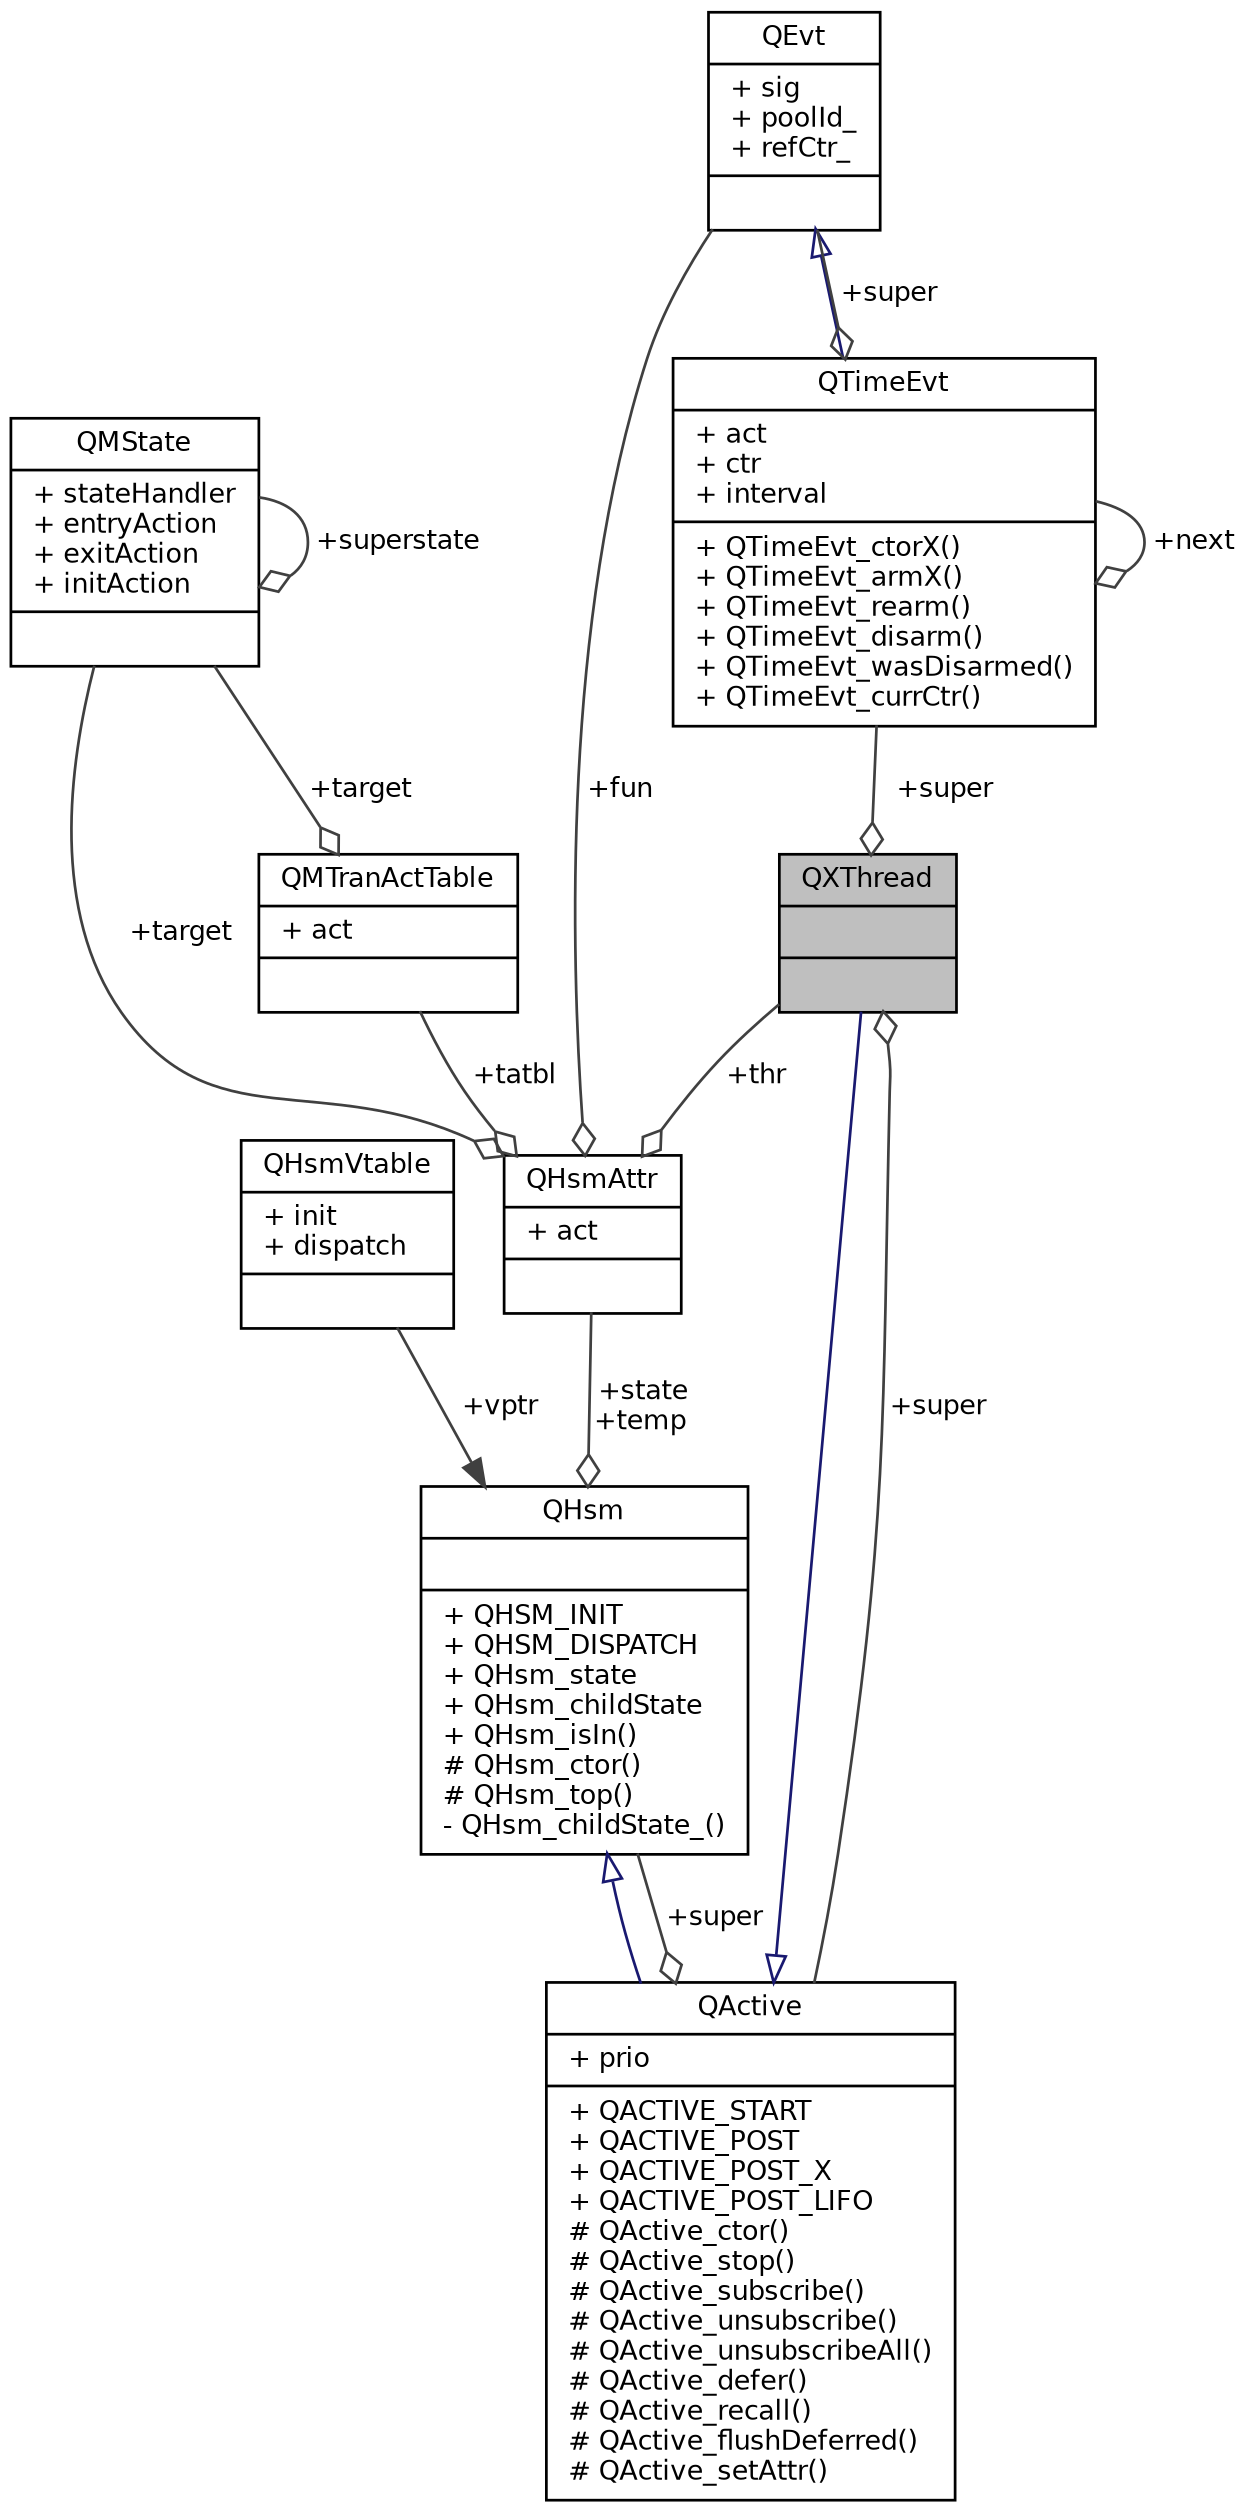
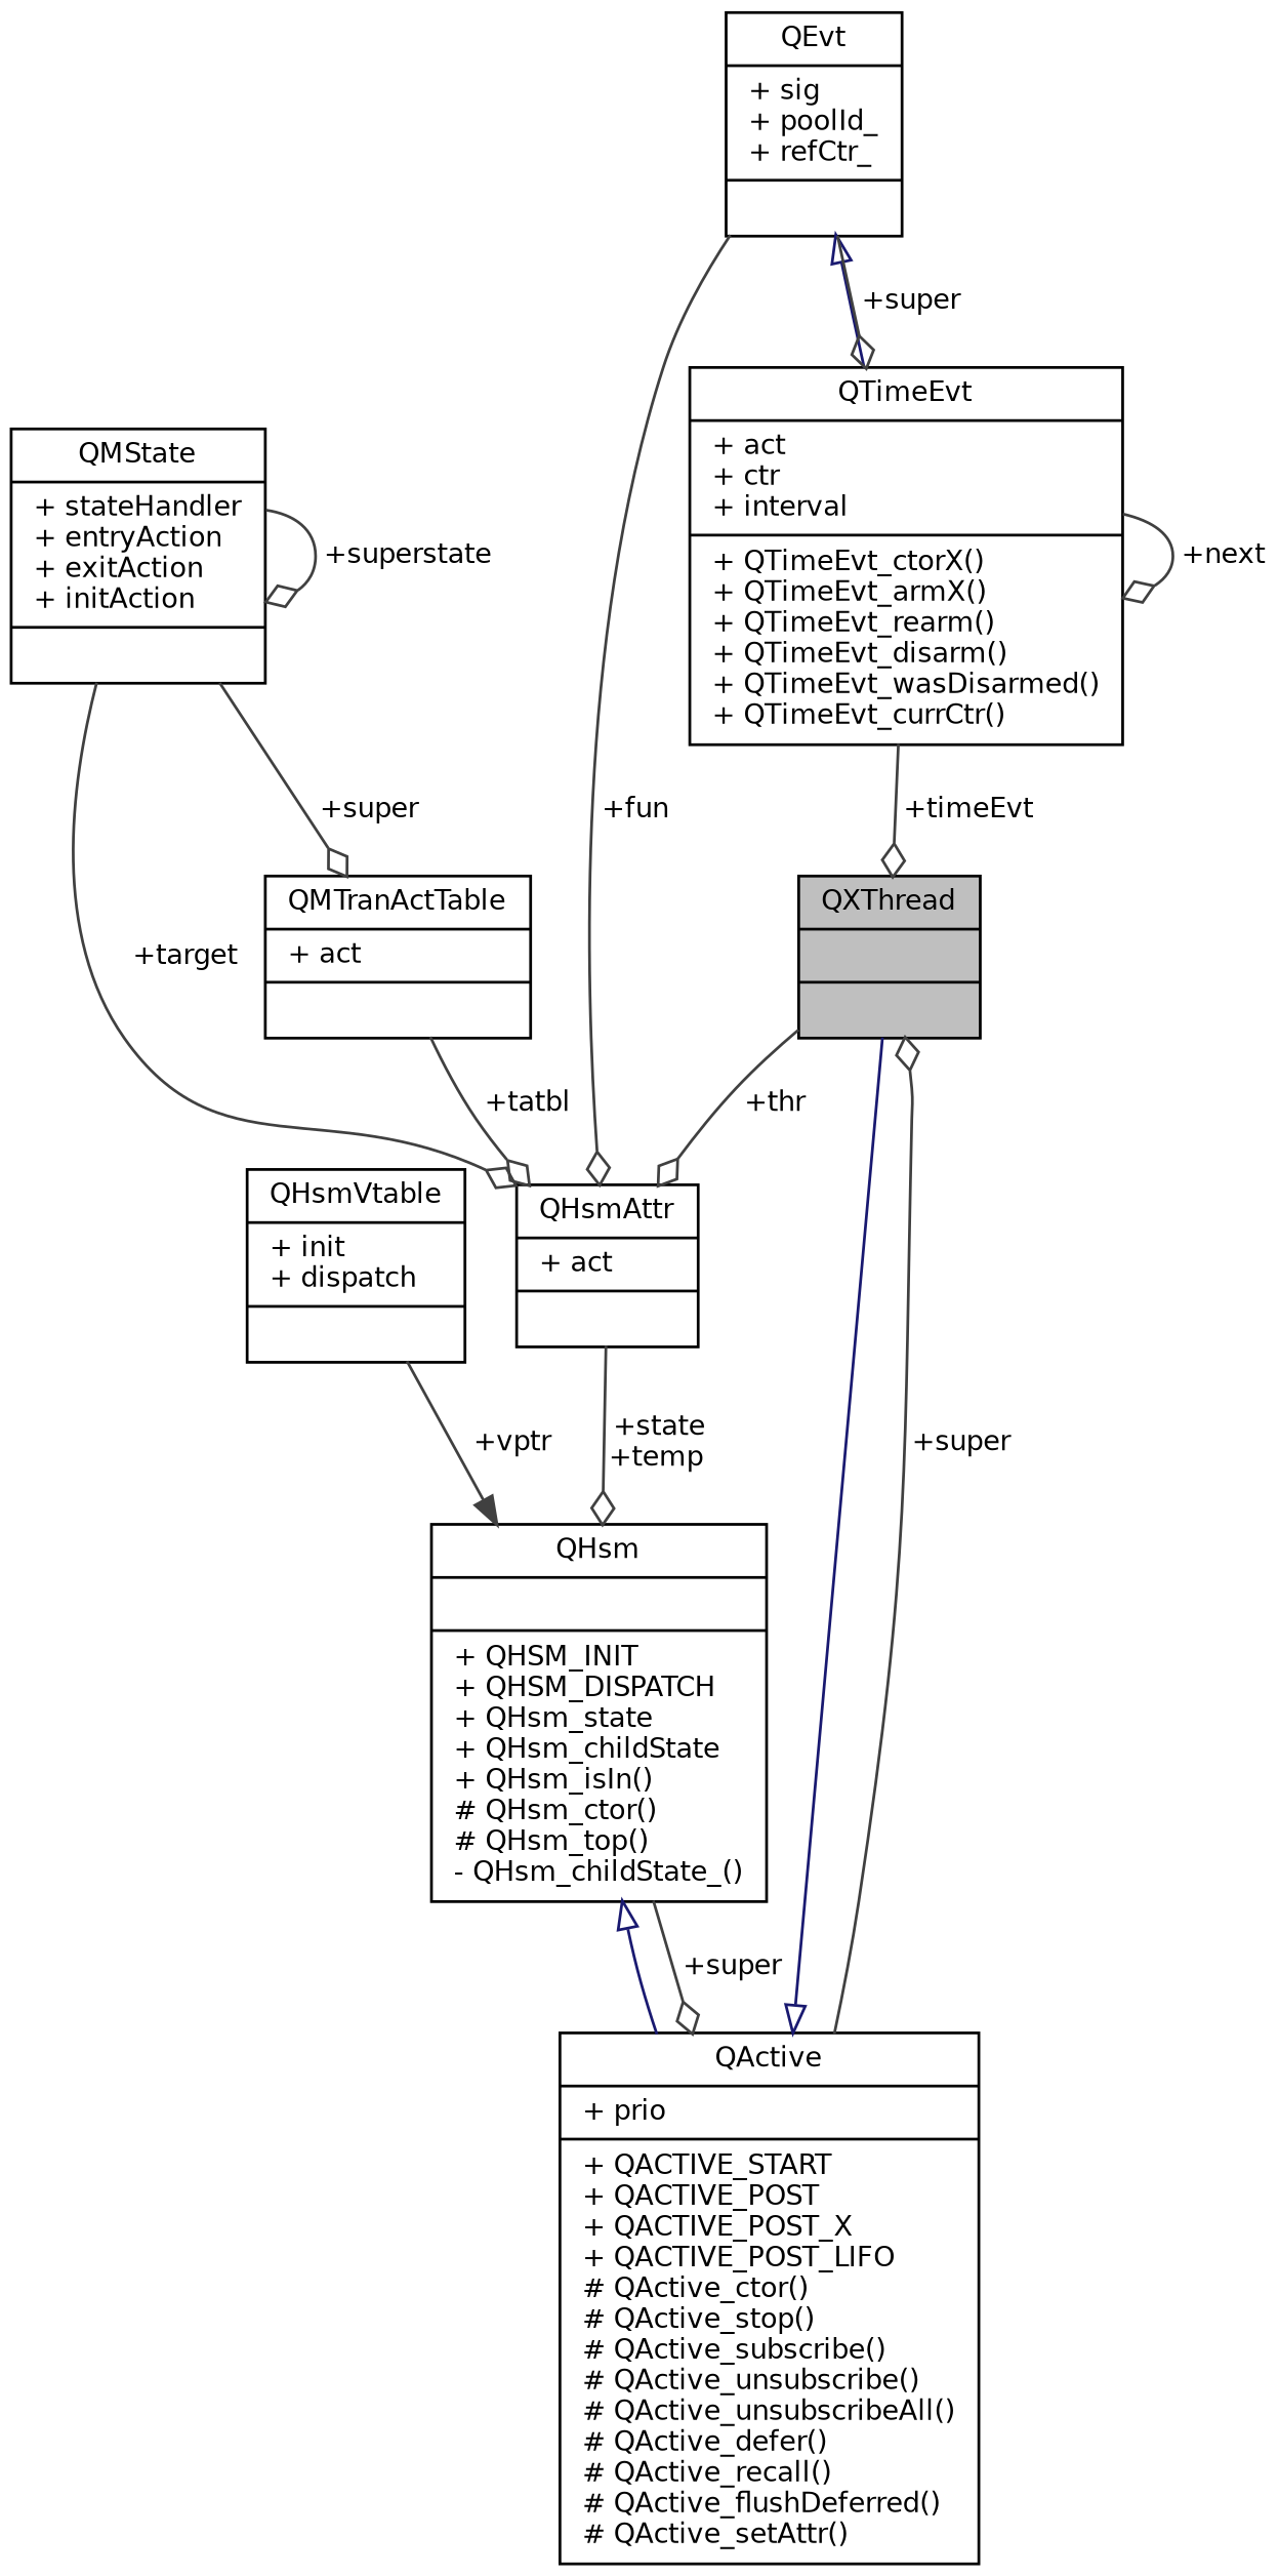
  digraph {
    node [color=black fillcolor=white fontname=Helvetica fontsize=10 shape=record style=filled]
    edge [arrowhead=odiamond color=grey25 fontname=Helvetica fontsize=10 labelfontname=Helvetica labelfontsize=10 style=solid]
    n1 [fillcolor=grey75 fontcolor=black height=0.2 label="{QXThread\n||}" width=0.4]
    n2 [height=0.2 label="{QHsmAttr\n|+ act\l|}" width=0.4]
    n3 [height=0.2 label="{QHsm\n||+ QHSM_INIT\l+ QHSM_DISPATCH\l+ QHsm_state\l+ QHsm_childState\l+ QHsm_isIn()\l# QHsm_ctor()\l# QHsm_top()\l- QHsm_childState_()\l}" width=0.4]
    n4 [height=0.2 label="{QActive\n|+ prio\l|+ QACTIVE_START\l+ QACTIVE_POST\l+ QACTIVE_POST_X\l+ QACTIVE_POST_LIFO\l# QActive_ctor()\l# QActive_stop()\l# QActive_subscribe()\l# QActive_unsubscribe()\l# QActive_unsubscribeAll()\l# QActive_defer()\l# QActive_recall()\l# QActive_flushDeferred()\l# QActive_setAttr()\l}" width=0.4]
    n5 [height=0.2 label="{QMState\n|+ stateHandler\l+ entryAction\l+ exitAction\l+ initAction\l|}" width=0.4]
    n6 [height=0.2 label="{QMTranActTable\n|+ act\l|}" width=0.4]
    n7 [height=0.2 label="{QEvt\n|+ sig\l+ poolId_\l+ refCtr_\l|}" width=0.4]
    n8 [height=0.2 label="{QTimeEvt\n|+ act\l+ ctr\l+ interval\l|+ QTimeEvt_ctorX()\l+ QTimeEvt_armX()\l+ QTimeEvt_rearm()\l+ QTimeEvt_disarm()\l+ QTimeEvt_wasDisarmed()\l+ QTimeEvt_currCtr()\l}" width=0.4]
    n9 [height=0.2 label="{QHsmVtable\n|+ init\l+ dispatch\l|}" width=0.4]
    n1 -> n2 [label=" +thr"]
    n2 -> n3 [label=" +state\n+temp"]
    n3 -> n4 [arrowtail=onormal color=midnightblue dir=back arrowhead=""]
    n3 -> n4 [label=" +super"]
    n4 -> n1 [arrowtail=onormal color=midnightblue dir=back arrowhead=""]
    n4 -> n1 [label=" +super"]
    n5 -> n2 [label=" +target"]
    n5 -> n5 [label=" +superstate"]
-   n5 -> n6 [label=" +target"]
+   n5 -> n6 [label=" +super"]
    n6 -> n2 [label=" +tatbl"]
    n7 -> n2 [label=" +fun"]
    n7 -> n8 [arrowtail=onormal color=midnightblue dir=back arrowhead=""]
    n7 -> n8 [label=" +super"]
-   n8 -> n1 [label=" +super"]
+   n8 -> n1 [label=" +timeEvt"]
    n8 -> n8 [label=" +next"]
    n9 -> n3 [arrowhead=normal label=" +vptr"]
  }
